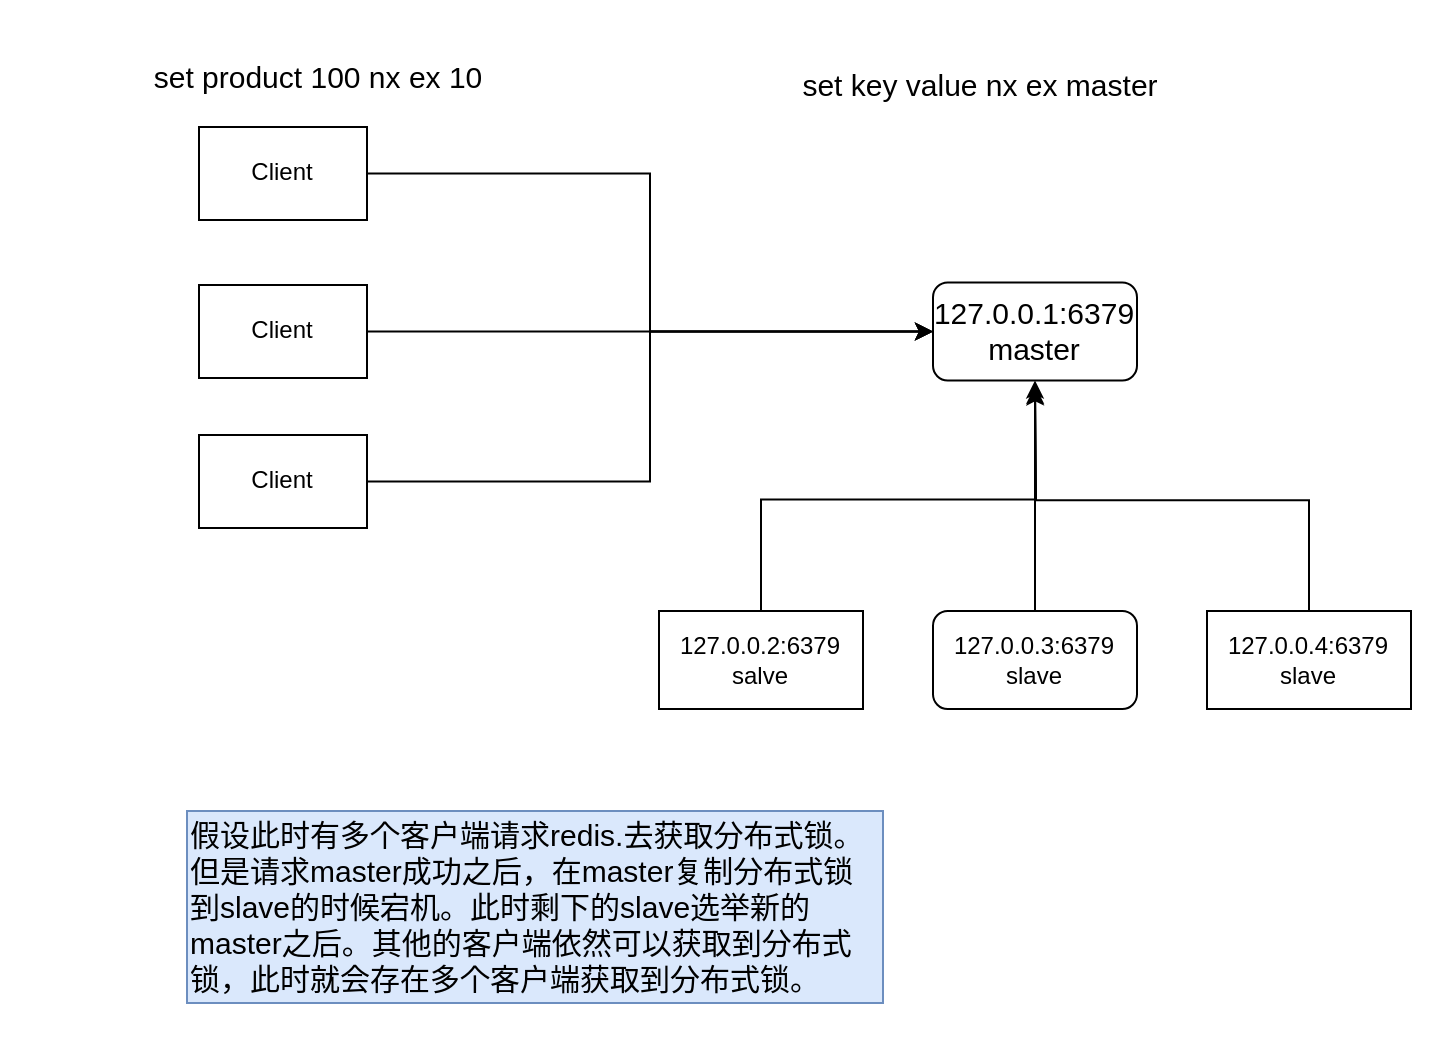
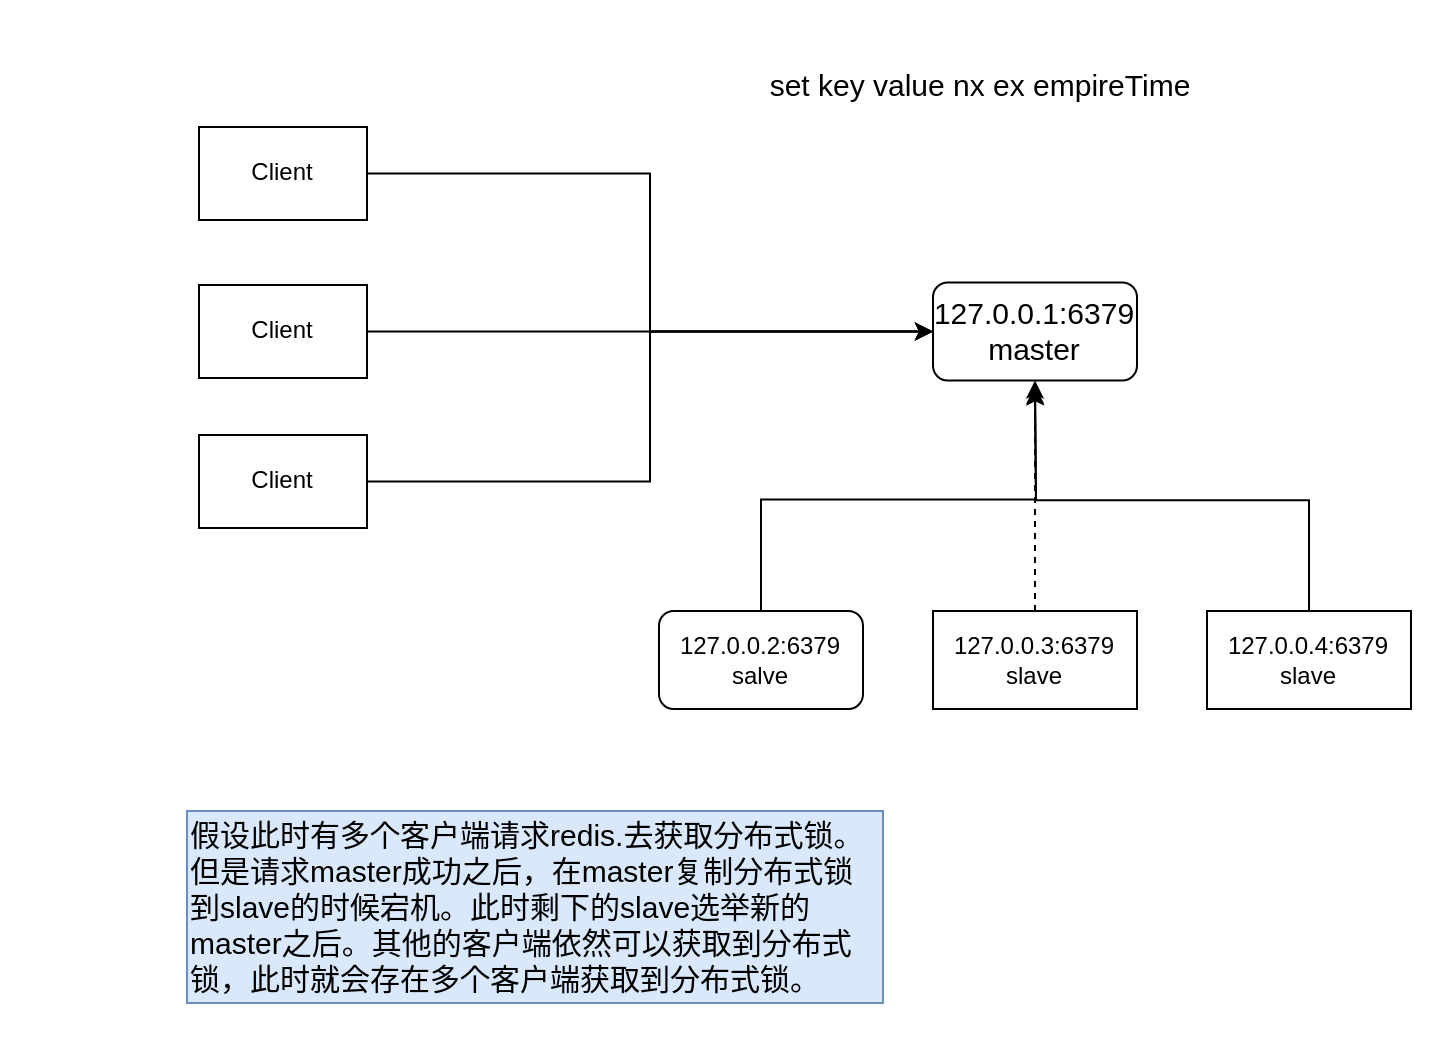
  <mxCell id="0" />
  <mxCell id="1" parent="0" />
  <mxCell id="2" value="&lt;font style=&quot;vertical-align: inherit&quot;&gt;&lt;font style=&quot;vertical-align: inherit&quot;&gt;&lt;font style=&quot;vertical-align: inherit ; font-size: 15px&quot;&gt;&lt;font style=&quot;vertical-align: inherit ; font-size: 15px&quot;&gt;127.0.0.1:6379&lt;br&gt;master&lt;br&gt;&lt;/font&gt;&lt;/font&gt;&lt;/font&gt;&lt;/font&gt;" style="rounded=1;whiteSpace=wrap;html=1;" parent="1" vertex="1"><mxGeometry x="466" y="140.75" width="102" height="49" as="geometry" /></mxCell>
  <mxCell id="3" style="edgeStyle=orthogonalEdgeStyle;rounded=0;orthogonalLoop=1;jettySize=auto;html=1;exitX=0.5;exitY=0;exitDx=0;exitDy=0;strokeWidth=1;" edge="1" parent="1" source="4"><mxGeometry relative="1" as="geometry"><mxPoint x="517" y="193.2" as="targetPoint" /></mxGeometry></mxCell>
  <mxCell id="4" value="&lt;font style=&quot;vertical-align: inherit&quot;&gt;&lt;font style=&quot;vertical-align: inherit&quot;&gt;&lt;font style=&quot;vertical-align: inherit&quot;&gt;&lt;font style=&quot;vertical-align: inherit&quot;&gt;&lt;font style=&quot;vertical-align: inherit&quot;&gt;127.0.0.4:6379&lt;/font&gt;&lt;/font&gt;&lt;/font&gt;&lt;/font&gt;&lt;/font&gt;&lt;br&gt;slave" style="whiteSpace=wrap;html=1;rounded=0;" parent="1" vertex="1"><mxGeometry x="603" y="305" width="102" height="49" as="geometry" /></mxCell>
- <mxCell id="5" style="edgeStyle=orthogonalEdgeStyle;rounded=0;orthogonalLoop=1;jettySize=auto;html=1;exitX=0.5;exitY=0;exitDx=0;exitDy=0;entryX=0.5;entryY=1;entryDx=0;entryDy=0;strokeWidth=1;" edge="1" parent="1" source="6" target="2"><mxGeometry relative="1" as="geometry" /></mxCell>
- <mxCell id="6" value="&lt;font style=&quot;vertical-align: inherit&quot;&gt;&lt;font style=&quot;vertical-align: inherit&quot;&gt;&lt;font style=&quot;vertical-align: inherit&quot;&gt;&lt;font style=&quot;vertical-align: inherit&quot;&gt;&lt;font style=&quot;vertical-align: inherit&quot;&gt;127.0.0.3:6379&lt;/font&gt;&lt;/font&gt;&lt;/font&gt;&lt;/font&gt;&lt;/font&gt;&lt;br&gt;slave" style="rounded=1;whiteSpace=wrap;html=1;" parent="1" vertex="1"><mxGeometry x="466" y="305" width="102" height="49" as="geometry" /></mxCell>
+ <mxCell id="5" style="edgeStyle=orthogonalEdgeStyle;rounded=0;orthogonalLoop=1;jettySize=auto;html=1;exitX=0.5;exitY=0;exitDx=0;exitDy=0;entryX=0.5;entryY=1;entryDx=0;entryDy=0;strokeWidth=1;dashed=1;" edge="1" parent="1" source="6" target="2"><mxGeometry relative="1" as="geometry" /></mxCell>
+ <mxCell id="6" value="&lt;font style=&quot;vertical-align: inherit&quot;&gt;&lt;font style=&quot;vertical-align: inherit&quot;&gt;&lt;font style=&quot;vertical-align: inherit&quot;&gt;&lt;font style=&quot;vertical-align: inherit&quot;&gt;&lt;font style=&quot;vertical-align: inherit&quot;&gt;127.0.0.3:6379&lt;/font&gt;&lt;/font&gt;&lt;/font&gt;&lt;/font&gt;&lt;/font&gt;&lt;br&gt;slave" style="whiteSpace=wrap;html=1;rounded=0;" parent="1" vertex="1"><mxGeometry x="466" y="305" width="102" height="49" as="geometry" /></mxCell>
  <mxCell id="7" style="edgeStyle=orthogonalEdgeStyle;rounded=0;orthogonalLoop=1;jettySize=auto;html=1;exitX=0.5;exitY=0;exitDx=0;exitDy=0;strokeWidth=1;" edge="1" parent="1" source="8"><mxGeometry relative="1" as="geometry"><mxPoint x="517" y="192.4" as="targetPoint" /></mxGeometry></mxCell>
- <mxCell id="8" value="&lt;font style=&quot;vertical-align: inherit&quot;&gt;&lt;font style=&quot;vertical-align: inherit&quot;&gt;&lt;font style=&quot;vertical-align: inherit&quot;&gt;&lt;font style=&quot;vertical-align: inherit&quot;&gt;&lt;font style=&quot;vertical-align: inherit&quot;&gt;&lt;font style=&quot;vertical-align: inherit&quot;&gt;&lt;font style=&quot;vertical-align: inherit&quot;&gt;&lt;font style=&quot;vertical-align: inherit&quot;&gt;127.0.0.2:6379&lt;/font&gt;&lt;/font&gt;&lt;/font&gt;&lt;/font&gt;&lt;/font&gt;&lt;/font&gt;&lt;br&gt;salve&lt;br&gt;&lt;/font&gt;&lt;/font&gt;" style="whiteSpace=wrap;html=1;rounded=0;" parent="1" vertex="1"><mxGeometry x="329" y="305" width="102" height="49" as="geometry" /></mxCell>
+ <mxCell id="8" value="&lt;font style=&quot;vertical-align: inherit&quot;&gt;&lt;font style=&quot;vertical-align: inherit&quot;&gt;&lt;font style=&quot;vertical-align: inherit&quot;&gt;&lt;font style=&quot;vertical-align: inherit&quot;&gt;&lt;font style=&quot;vertical-align: inherit&quot;&gt;&lt;font style=&quot;vertical-align: inherit&quot;&gt;&lt;font style=&quot;vertical-align: inherit&quot;&gt;&lt;font style=&quot;vertical-align: inherit&quot;&gt;127.0.0.2:6379&lt;/font&gt;&lt;/font&gt;&lt;/font&gt;&lt;/font&gt;&lt;/font&gt;&lt;/font&gt;&lt;br&gt;salve&lt;br&gt;&lt;/font&gt;&lt;/font&gt;" style="rounded=1;whiteSpace=wrap;html=1;" parent="1" vertex="1"><mxGeometry x="329" y="305" width="102" height="49" as="geometry" /></mxCell>
  <mxCell id="9" style="edgeStyle=orthogonalEdgeStyle;rounded=0;orthogonalLoop=1;jettySize=auto;html=1;exitX=1;exitY=0.5;exitDx=0;exitDy=0;entryX=0;entryY=0.5;entryDx=0;entryDy=0;strokeWidth=1;" edge="1" parent="1" source="10" target="2"><mxGeometry relative="1" as="geometry" /></mxCell>
  <mxCell id="10" value="&lt;font style=&quot;vertical-align: inherit&quot;&gt;&lt;font style=&quot;vertical-align: inherit&quot;&gt;Client&lt;/font&gt;&lt;/font&gt;" style="rounded=0;whiteSpace=wrap;html=1;" parent="1" vertex="1"><mxGeometry x="99" y="63" width="84" height="46.5" as="geometry" /></mxCell>
- <mxCell id="11" value="&lt;font style=&quot;vertical-align: inherit&quot;&gt;&lt;font style=&quot;vertical-align: inherit&quot;&gt;&lt;font style=&quot;vertical-align: inherit&quot;&gt;&lt;font style=&quot;vertical-align: inherit&quot;&gt;&lt;font style=&quot;vertical-align: inherit&quot;&gt;&lt;font style=&quot;vertical-align: inherit&quot;&gt;&lt;font style=&quot;vertical-align: inherit&quot;&gt;&lt;font style=&quot;vertical-align: inherit ; font-size: 15px&quot;&gt;set key value nx ex master&lt;/font&gt;&lt;/font&gt;&lt;/font&gt;&lt;/font&gt;&lt;/font&gt;&lt;/font&gt;&lt;/font&gt;&lt;/font&gt;" style="text;html=1;strokeColor=none;fillColor=none;align=center;verticalAlign=middle;whiteSpace=wrap;rounded=0;" parent="1" vertex="1"><mxGeometry x="351" y="24" width="278" height="35" as="geometry" /></mxCell>
- <mxCell id="12" value="&lt;font style=&quot;vertical-align: inherit&quot;&gt;&lt;font style=&quot;vertical-align: inherit&quot;&gt;&lt;font style=&quot;vertical-align: inherit&quot;&gt;&lt;font style=&quot;vertical-align: inherit&quot;&gt;&lt;font style=&quot;vertical-align: inherit&quot;&gt;&lt;font style=&quot;vertical-align: inherit&quot;&gt;&lt;font style=&quot;vertical-align: inherit&quot;&gt;&lt;font style=&quot;vertical-align: inherit ; font-size: 15px&quot;&gt;set product 100 nx ex 10&lt;/font&gt;&lt;/font&gt;&lt;/font&gt;&lt;/font&gt;&lt;/font&gt;&lt;/font&gt;&lt;/font&gt;&lt;/font&gt;" style="text;html=1;strokeColor=none;fillColor=none;align=center;verticalAlign=middle;whiteSpace=wrap;rounded=0;" vertex="1" parent="1"><mxGeometry x="20" y="20" width="278" height="35" as="geometry" /></mxCell>
+ <mxCell id="11" value="&lt;font style=&quot;vertical-align: inherit&quot;&gt;&lt;font style=&quot;vertical-align: inherit&quot;&gt;&lt;font style=&quot;vertical-align: inherit&quot;&gt;&lt;font style=&quot;vertical-align: inherit&quot;&gt;&lt;font style=&quot;vertical-align: inherit&quot;&gt;&lt;font style=&quot;vertical-align: inherit&quot;&gt;&lt;font style=&quot;vertical-align: inherit&quot;&gt;&lt;font style=&quot;vertical-align: inherit ; font-size: 15px&quot;&gt;set key value nx ex empireTime&lt;/font&gt;&lt;/font&gt;&lt;/font&gt;&lt;/font&gt;&lt;/font&gt;&lt;/font&gt;&lt;/font&gt;&lt;/font&gt;" style="text;html=1;strokeColor=none;fillColor=none;align=center;verticalAlign=middle;whiteSpace=wrap;rounded=0;" parent="1" vertex="1"><mxGeometry x="351" y="24" width="278" height="35" as="geometry" /></mxCell>
  <mxCell id="13" style="edgeStyle=orthogonalEdgeStyle;rounded=0;orthogonalLoop=1;jettySize=auto;html=1;exitX=1;exitY=0.5;exitDx=0;exitDy=0;entryX=0;entryY=0.5;entryDx=0;entryDy=0;strokeWidth=1;" edge="1" parent="1" source="14" target="2"><mxGeometry relative="1" as="geometry" /></mxCell>
  <mxCell id="14" value="&lt;font style=&quot;vertical-align: inherit&quot;&gt;&lt;font style=&quot;vertical-align: inherit&quot;&gt;Client&lt;/font&gt;&lt;/font&gt;" style="rounded=0;whiteSpace=wrap;html=1;" vertex="1" parent="1"><mxGeometry x="99" y="217" width="84" height="46.5" as="geometry" /></mxCell>
  <mxCell id="15" style="edgeStyle=orthogonalEdgeStyle;rounded=0;orthogonalLoop=1;jettySize=auto;html=1;exitX=1;exitY=0.5;exitDx=0;exitDy=0;entryX=0;entryY=0.5;entryDx=0;entryDy=0;strokeWidth=1;" edge="1" parent="1" source="16" target="2"><mxGeometry relative="1" as="geometry" /></mxCell>
  <mxCell id="16" value="&lt;font style=&quot;vertical-align: inherit&quot;&gt;&lt;font style=&quot;vertical-align: inherit&quot;&gt;Client&lt;/font&gt;&lt;/font&gt;" style="rounded=0;whiteSpace=wrap;html=1;" vertex="1" parent="1"><mxGeometry x="99" y="142" width="84" height="46.5" as="geometry" /></mxCell>
  <mxCell id="17" value="&lt;div&gt;&lt;span style=&quot;font-size: 15px&quot;&gt;假设此时&lt;/span&gt;&lt;font style=&quot;font-size: 15px&quot;&gt;有多个客户端请求redis.去获取分布式锁。但是请求master成功之后，在master复制分布式锁到slave的时候宕机。此时剩下的slave选举新的master之后。其他的客户端依然可以获取到分布式锁，此时就会存在多个客户端获取到分布式锁。&lt;/font&gt;&lt;br&gt;&lt;/div&gt;" style="text;html=1;strokeColor=#6c8ebf;fillColor=#dae8fc;align=left;verticalAlign=middle;whiteSpace=wrap;rounded=0;" vertex="1" parent="1"><mxGeometry x="93" y="405" width="348" height="96" as="geometry" /></mxCell>
